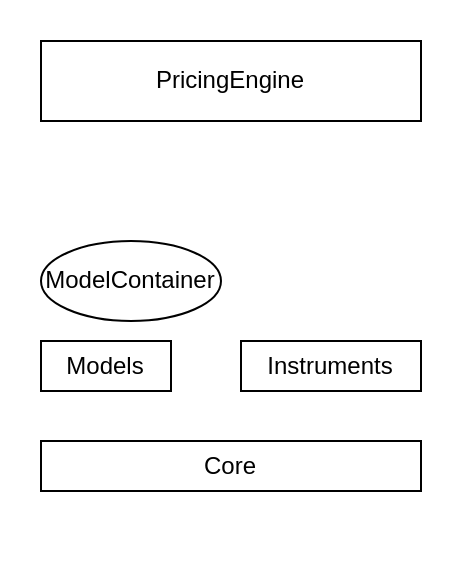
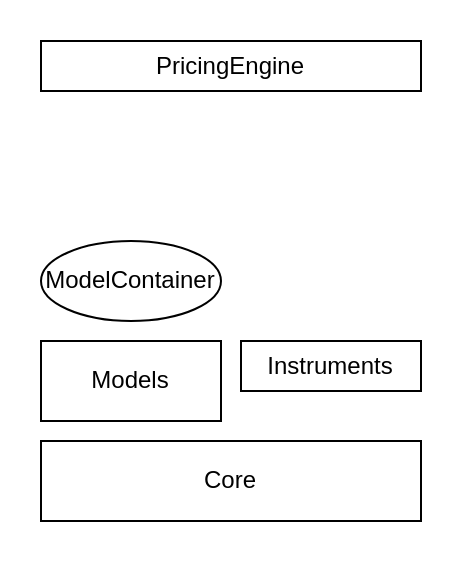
  <mxCell id="0" />
  <mxCell id="1" parent="0" />
- <mxCell id="2" value="Core" style="rounded=0;whiteSpace=wrap;html=1;" vertex="1" parent="1"><mxGeometry x="20" y="220" width="190" height="25" as="geometry" /></mxCell>
+ <mxCell id="2" value="Core" style="rounded=0;whiteSpace=wrap;html=1;" vertex="1" parent="1"><mxGeometry x="20" y="220" width="190" height="40" as="geometry" /></mxCell>
  <mxCell id="3" value="Instruments" style="rounded=0;whiteSpace=wrap;html=1;" vertex="1" parent="1"><mxGeometry x="120" y="170" width="90" height="25" as="geometry" /></mxCell>
- <mxCell id="4" value="Models" style="rounded=0;whiteSpace=wrap;html=1;" vertex="1" parent="1"><mxGeometry x="20" y="170" width="65" height="25" as="geometry" /></mxCell>
+ <mxCell id="4" value="Models" style="rounded=0;whiteSpace=wrap;html=1;" vertex="1" parent="1"><mxGeometry x="20" y="170" width="90" height="40" as="geometry" /></mxCell>
  <mxCell id="5" value="ModelContainer" style="ellipse;whiteSpace=wrap;html=1;" vertex="1" parent="1"><mxGeometry x="20" y="120" width="90" height="40" as="geometry" /></mxCell>
- <mxCell id="6" value="PricingEngine" style="rounded=0;whiteSpace=wrap;html=1;" vertex="1" parent="1"><mxGeometry x="20" y="20" width="190" height="40" as="geometry" /></mxCell>
+ <mxCell id="6" value="PricingEngine" style="rounded=0;whiteSpace=wrap;html=1;" vertex="1" parent="1"><mxGeometry x="20" y="20" width="190" height="25" as="geometry" /></mxCell>
  <mxCell id="7" style="edgeStyle=none;rounded=0;orthogonalLoop=1;jettySize=auto;html=1;exitX=1;exitY=0.5;exitDx=0;exitDy=0;" edge="1" parent="1" source="2" target="2"><mxGeometry relative="1" as="geometry" /></mxCell>
  <mxCell id="8" style="edgeStyle=none;rounded=0;orthogonalLoop=1;jettySize=auto;html=1;exitX=1;exitY=0;exitDx=0;exitDy=0;" edge="1" parent="1" source="2" target="2"><mxGeometry relative="1" as="geometry" /></mxCell>
  <mxCell id="9" style="edgeStyle=none;rounded=0;orthogonalLoop=1;jettySize=auto;html=1;exitX=0;exitY=0.5;exitDx=0;exitDy=0;" edge="1" parent="1" source="2" target="2"><mxGeometry relative="1" as="geometry" /></mxCell>
  <mxCell id="10" style="edgeStyle=none;rounded=0;orthogonalLoop=1;jettySize=auto;html=1;exitX=1;exitY=0.5;exitDx=0;exitDy=0;" edge="1" parent="1" source="2" target="2"><mxGeometry relative="1" as="geometry" /></mxCell>
  <mxCell id="11" style="edgeStyle=none;rounded=0;orthogonalLoop=1;jettySize=auto;html=1;exitX=1;exitY=0.5;exitDx=0;exitDy=0;" edge="1" parent="1" source="2" target="2"><mxGeometry relative="1" as="geometry" /></mxCell>
  <mxCell id="12" style="edgeStyle=none;rounded=0;orthogonalLoop=1;jettySize=auto;html=1;exitX=1;exitY=0.75;exitDx=0;exitDy=0;" edge="1" parent="1" source="2" target="2"><mxGeometry relative="1" as="geometry" /></mxCell>
